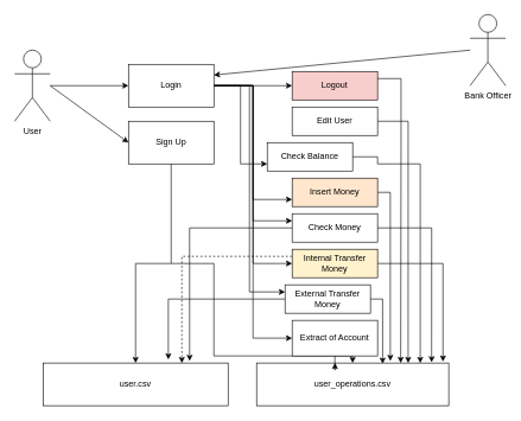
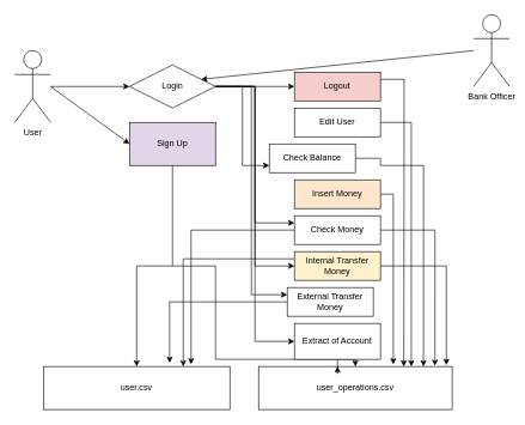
  <mxCell id="0" />
  <mxCell id="1" parent="0" />
  <mxCell id="2" style="edgeStyle=orthogonalEdgeStyle;rounded=0;orthogonalLoop=1;jettySize=auto;html=1;" edge="1" parent="1" source="3" target="11"><mxGeometry relative="1" as="geometry"><Array as="points"><mxPoint x="90" y="120" /><mxPoint x="90" y="120" /></Array></mxGeometry></mxCell>
  <mxCell id="3" value="User" style="shape=umlActor;verticalLabelPosition=bottom;verticalAlign=top;html=1;outlineConnect=0;" vertex="1" parent="1"><mxGeometry x="20" y="70" width="50" height="100" as="geometry" /></mxCell>
  <mxCell id="4" style="edgeStyle=orthogonalEdgeStyle;rounded=0;orthogonalLoop=1;jettySize=auto;html=1;entryX=0;entryY=0.5;entryDx=0;entryDy=0;" edge="1" parent="1" source="11" target="12"><mxGeometry relative="1" as="geometry" /></mxCell>
  <mxCell id="5" style="edgeStyle=orthogonalEdgeStyle;rounded=0;orthogonalLoop=1;jettySize=auto;html=1;entryX=0;entryY=0.75;entryDx=0;entryDy=0;" edge="1" parent="1" source="11" target="14"><mxGeometry relative="1" as="geometry" /></mxCell>
- <mxCell id="6" style="edgeStyle=orthogonalEdgeStyle;rounded=0;orthogonalLoop=1;jettySize=auto;html=1;entryX=0;entryY=0.75;entryDx=0;entryDy=0;" edge="1" parent="1" source="11" target="16"><mxGeometry relative="1" as="geometry" /></mxCell>
  <mxCell id="7" style="edgeStyle=orthogonalEdgeStyle;rounded=0;orthogonalLoop=1;jettySize=auto;html=1;entryX=0;entryY=0.25;entryDx=0;entryDy=0;" edge="1" parent="1" source="11" target="19"><mxGeometry relative="1" as="geometry" /></mxCell>
  <mxCell id="8" style="edgeStyle=orthogonalEdgeStyle;rounded=0;orthogonalLoop=1;jettySize=auto;html=1;entryX=0;entryY=0.5;entryDx=0;entryDy=0;" edge="1" parent="1" source="11" target="22"><mxGeometry relative="1" as="geometry" /></mxCell>
  <mxCell id="9" style="edgeStyle=orthogonalEdgeStyle;rounded=0;orthogonalLoop=1;jettySize=auto;html=1;entryX=0;entryY=0.25;entryDx=0;entryDy=0;" edge="1" parent="1" source="11" target="25"><mxGeometry relative="1" as="geometry" /></mxCell>
  <mxCell id="10" style="edgeStyle=orthogonalEdgeStyle;rounded=0;orthogonalLoop=1;jettySize=auto;html=1;entryX=0;entryY=0.5;entryDx=0;entryDy=0;" edge="1" parent="1" source="11" target="37"><mxGeometry relative="1" as="geometry" /></mxCell>
- <mxCell id="11" value="Login" style="rounded=0;whiteSpace=wrap;html=1;" vertex="1" parent="1"><mxGeometry x="180" y="90" width="120" height="60" as="geometry" /></mxCell>
+ <mxCell id="11" value="Login" style="rhombus;whiteSpace=wrap;html=1;" vertex="1" parent="1"><mxGeometry x="180" y="90" width="120" height="60" as="geometry" /></mxCell>
  <mxCell id="12" value="Logout" style="rounded=0;whiteSpace=wrap;html=1;fillColor=#f8cecc;" vertex="1" parent="1"><mxGeometry x="410" y="100" width="120" height="40" as="geometry" /></mxCell>
  <mxCell id="13" value="Edit User" style="rounded=0;whiteSpace=wrap;html=1;" vertex="1" parent="1"><mxGeometry x="410" y="150" width="120" height="40" as="geometry" /></mxCell>
  <mxCell id="14" value="Check Balance" style="rounded=0;whiteSpace=wrap;html=1;" vertex="1" parent="1"><mxGeometry x="375" y="200" width="120" height="40" as="geometry" /></mxCell>
  <mxCell id="15" style="edgeStyle=orthogonalEdgeStyle;rounded=0;orthogonalLoop=1;jettySize=auto;html=1;entryX=0.696;entryY=-0.05;entryDx=0;entryDy=0;entryPerimeter=0;" edge="1" parent="1" source="16" target="30"><mxGeometry relative="1" as="geometry"><Array as="points"><mxPoint x="548" y="270" /></Array></mxGeometry></mxCell>
  <mxCell id="16" value="Insert Money" style="rounded=0;whiteSpace=wrap;html=1;fillColor=#ffe6cc;" vertex="1" parent="1"><mxGeometry x="410" y="250" width="120" height="40" as="geometry" /></mxCell>
  <mxCell id="17" style="edgeStyle=orthogonalEdgeStyle;rounded=0;orthogonalLoop=1;jettySize=auto;html=1;entryX=0.911;entryY=-0.017;entryDx=0;entryDy=0;entryPerimeter=0;" edge="1" parent="1" source="19" target="30"><mxGeometry relative="1" as="geometry"><Array as="points"><mxPoint x="606" y="320" /></Array></mxGeometry></mxCell>
  <mxCell id="18" style="edgeStyle=orthogonalEdgeStyle;rounded=0;orthogonalLoop=1;jettySize=auto;html=1;entryX=0.792;entryY=-0.05;entryDx=0;entryDy=0;entryPerimeter=0;" edge="1" parent="1" source="19" target="29"><mxGeometry relative="1" as="geometry" /></mxCell>
  <mxCell id="19" value="Check Money" style="rounded=0;whiteSpace=wrap;html=1;" vertex="1" parent="1"><mxGeometry x="410" y="300" width="120" height="40" as="geometry" /></mxCell>
  <mxCell id="20" style="edgeStyle=orthogonalEdgeStyle;rounded=0;orthogonalLoop=1;jettySize=auto;html=1;entryX=0.97;entryY=-0.033;entryDx=0;entryDy=0;entryPerimeter=0;" edge="1" parent="1" source="22" target="30"><mxGeometry relative="1" as="geometry"><Array as="points"><mxPoint x="622" y="370" /></Array></mxGeometry></mxCell>
- <mxCell id="21" style="edgeStyle=orthogonalEdgeStyle;rounded=0;orthogonalLoop=1;jettySize=auto;html=1;entryX=0.75;entryY=0;entryDx=0;entryDy=0;dashed=1;" edge="1" parent="1" source="22" target="29"><mxGeometry relative="1" as="geometry"><Array as="points"><mxPoint x="255" y="360" /></Array></mxGeometry></mxCell>
+ <mxCell id="21" style="edgeStyle=orthogonalEdgeStyle;rounded=0;orthogonalLoop=1;jettySize=auto;html=1;entryX=0.75;entryY=0;entryDx=0;entryDy=0;" edge="1" parent="1" source="22" target="29"><mxGeometry relative="1" as="geometry"><Array as="points"><mxPoint x="255" y="360" /></Array></mxGeometry></mxCell>
  <mxCell id="22" value="Internal Transfer Money" style="rounded=0;whiteSpace=wrap;html=1;fillColor=#fff2cc;" vertex="1" parent="1"><mxGeometry x="410" y="350" width="120" height="40" as="geometry" /></mxCell>
- <mxCell id="23" style="edgeStyle=orthogonalEdgeStyle;rounded=0;orthogonalLoop=1;jettySize=auto;html=1;entryX=0.656;entryY=0.017;entryDx=0;entryDy=0;entryPerimeter=0;" edge="1" parent="1" source="25" target="30"><mxGeometry relative="1" as="geometry"><Array as="points"><mxPoint x="537" y="420" /></Array></mxGeometry></mxCell>
  <mxCell id="24" style="edgeStyle=orthogonalEdgeStyle;rounded=0;orthogonalLoop=1;jettySize=auto;html=1;entryX=0.677;entryY=-0.083;entryDx=0;entryDy=0;entryPerimeter=0;" edge="1" parent="1" source="25" target="29"><mxGeometry relative="1" as="geometry" /></mxCell>
  <mxCell id="25" value="External Transfer Money" style="rounded=0;whiteSpace=wrap;html=1;" vertex="1" parent="1"><mxGeometry x="400" y="400" width="120" height="40" as="geometry" /></mxCell>
  <mxCell id="26" style="edgeStyle=orthogonalEdgeStyle;rounded=0;orthogonalLoop=1;jettySize=auto;html=1;entryX=0.5;entryY=0;entryDx=0;entryDy=0;" edge="1" parent="1" source="27" target="29"><mxGeometry relative="1" as="geometry" /></mxCell>
- <mxCell id="27" value="Sign Up" style="rounded=0;whiteSpace=wrap;html=1;" vertex="1" parent="1"><mxGeometry x="180" y="170" width="120" height="60" as="geometry" /></mxCell>
+ <mxCell id="27" value="Sign Up" style="rounded=0;whiteSpace=wrap;html=1;fillColor=#e1d5e7;" vertex="1" parent="1"><mxGeometry x="180" y="170" width="120" height="60" as="geometry" /></mxCell>
  <mxCell id="28" value="" style="endArrow=classic;html=1;entryX=0;entryY=0.5;entryDx=0;entryDy=0;" edge="1" parent="1" target="27"><mxGeometry width="50" height="50" relative="1" as="geometry"><mxPoint x="70" y="120" as="sourcePoint" /><mxPoint x="180" y="180" as="targetPoint" /></mxGeometry></mxCell>
  <mxCell id="29" value="user.csv" style="rounded=0;whiteSpace=wrap;html=1;" vertex="1" parent="1"><mxGeometry x="60" y="510" width="260" height="60" as="geometry" /></mxCell>
  <mxCell id="30" value="user_operations.csv" style="rounded=0;whiteSpace=wrap;html=1;" vertex="1" parent="1"><mxGeometry x="360" y="510" width="270" height="60" as="geometry" /></mxCell>
  <mxCell id="31" style="edgeStyle=orthogonalEdgeStyle;rounded=0;orthogonalLoop=1;jettySize=auto;html=1;entryX=0.5;entryY=0;entryDx=0;entryDy=0;" edge="1" parent="1" target="30"><mxGeometry relative="1" as="geometry"><mxPoint x="240" y="370" as="sourcePoint" /><mxPoint x="200" y="520" as="targetPoint" /><Array as="points"><mxPoint x="300" y="370" /><mxPoint x="300" y="500" /><mxPoint x="495" y="500" /></Array></mxGeometry></mxCell>
  <mxCell id="32" style="edgeStyle=orthogonalEdgeStyle;rounded=0;orthogonalLoop=1;jettySize=auto;html=1;entryX=0.75;entryY=0;entryDx=0;entryDy=0;" edge="1" parent="1" target="30"><mxGeometry relative="1" as="geometry"><mxPoint x="530" y="110" as="sourcePoint" /><mxPoint x="785" y="250" as="targetPoint" /><Array as="points"><mxPoint x="563" y="110" /><mxPoint x="563" y="210" /></Array></mxGeometry></mxCell>
  <mxCell id="33" style="edgeStyle=orthogonalEdgeStyle;rounded=0;orthogonalLoop=1;jettySize=auto;html=1;exitX=1;exitY=0.5;exitDx=0;exitDy=0;" edge="1" parent="1" source="13"><mxGeometry relative="1" as="geometry"><mxPoint x="540" y="170" as="sourcePoint" /><mxPoint x="573" y="510" as="targetPoint" /><Array as="points"><mxPoint x="573" y="170" /></Array></mxGeometry></mxCell>
  <mxCell id="34" style="edgeStyle=orthogonalEdgeStyle;rounded=0;orthogonalLoop=1;jettySize=auto;html=1;exitX=1;exitY=0.5;exitDx=0;exitDy=0;" edge="1" parent="1" source="14"><mxGeometry relative="1" as="geometry"><mxPoint x="520" y="230" as="sourcePoint" /><mxPoint x="590" y="510" as="targetPoint" /><Array as="points"><mxPoint x="530" y="230" /><mxPoint x="590" y="230" /></Array></mxGeometry></mxCell>
  <mxCell id="35" value="Bank Officer" style="shape=umlActor;verticalLabelPosition=bottom;verticalAlign=top;html=1;outlineConnect=0;" vertex="1" parent="1"><mxGeometry x="660" y="20" width="50" height="100" as="geometry" /></mxCell>
  <mxCell id="36" style="edgeStyle=orthogonalEdgeStyle;rounded=0;orthogonalLoop=1;jettySize=auto;html=1;entryX=0.409;entryY=-0.003;entryDx=0;entryDy=0;entryPerimeter=0;" edge="1" parent="1" source="37" target="30"><mxGeometry relative="1" as="geometry" /></mxCell>
  <mxCell id="37" value="Extract of Account" style="rounded=0;whiteSpace=wrap;html=1;" vertex="1" parent="1"><mxGeometry x="410" y="450" width="120" height="50" as="geometry" /></mxCell>
  <mxCell id="38" value="" style="endArrow=classic;html=1;entryX=1;entryY=0.25;entryDx=0;entryDy=0;" edge="1" parent="1" target="11"><mxGeometry width="50" height="50" relative="1" as="geometry"><mxPoint x="660" y="70" as="sourcePoint" /><mxPoint x="520" y="110" as="targetPoint" /></mxGeometry></mxCell>
